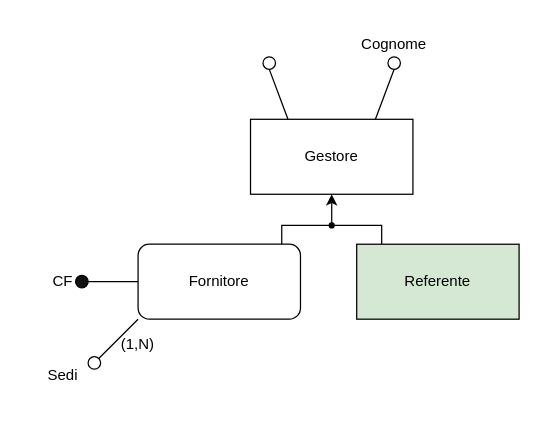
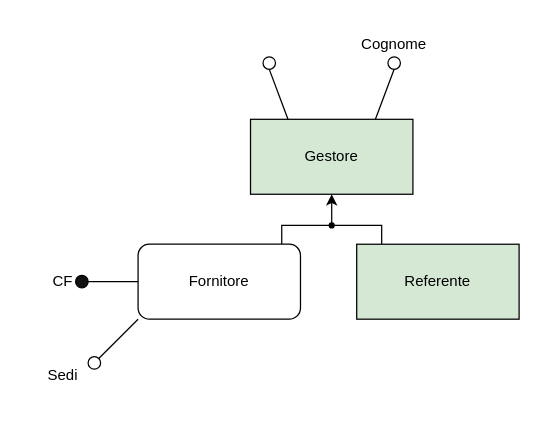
  <mxCell id="0" />
  <mxCell id="1" parent="0" />
- <mxCell id="2" value="Gestore" style="whiteSpace=wrap;html=1;align=center;" vertex="1" parent="1"><mxGeometry x="200" y="95" width="130" height="60" as="geometry" /></mxCell>
+ <mxCell id="2" value="Gestore" style="whiteSpace=wrap;html=1;align=center;fillColor=#d5e8d4;" vertex="1" parent="1"><mxGeometry x="200" y="95" width="130" height="60" as="geometry" /></mxCell>
  <mxCell id="3" value="" style="endArrow=none;html=1;rounded=0;entryX=0.5;entryY=1;entryDx=0;entryDy=0;" edge="1" parent="1" target="5"><mxGeometry width="50" height="50" relative="1" as="geometry"><mxPoint x="230" y="95" as="sourcePoint" /><mxPoint x="230" y="55" as="targetPoint" /></mxGeometry></mxCell>
  <mxCell id="4" value="" style="endArrow=none;html=1;rounded=0;entryX=0.5;entryY=1;entryDx=0;entryDy=0;" edge="1" parent="1" target="6"><mxGeometry width="50" height="50" relative="1" as="geometry"><mxPoint x="300" y="95" as="sourcePoint" /><mxPoint x="310" y="55" as="targetPoint" /></mxGeometry></mxCell>
  <mxCell id="5" value="" style="ellipse;whiteSpace=wrap;html=1;aspect=fixed;" vertex="1" parent="1"><mxGeometry x="210" y="45" width="10" height="10" as="geometry" /></mxCell>
  <mxCell id="6" value="" style="ellipse;whiteSpace=wrap;html=1;aspect=fixed;" vertex="1" parent="1"><mxGeometry x="310" y="45" width="10" height="10" as="geometry" /></mxCell>
  <mxCell id="7" value="Cognome" style="text;html=1;strokeColor=none;fillColor=none;align=center;verticalAlign=middle;whiteSpace=wrap;rounded=0;" vertex="1" parent="1"><mxGeometry x="285" y="20" width="60" height="30" as="geometry" /></mxCell>
  <mxCell id="8" style="edgeStyle=orthogonalEdgeStyle;rounded=0;orthogonalLoop=1;jettySize=auto;html=1;exitX=0.5;exitY=0;exitDx=0;exitDy=0;entryX=0.5;entryY=1;entryDx=0;entryDy=0;" edge="1" parent="1" source="9" target="2"><mxGeometry relative="1" as="geometry" /></mxCell>
  <mxCell id="9" value="" style="verticalAlign=bottom;html=1;ellipse;fillColor=strokeColor;fontFamily=Helvetica;fontSize=11;fontColor=default;" vertex="1" parent="1"><mxGeometry x="263" y="178" width="4" height="4" as="geometry" /></mxCell>
  <mxCell id="10" value="" style="edgeStyle=elbowEdgeStyle;html=1;elbow=vertical;verticalAlign=bottom;endArrow=none;rounded=0;labelBackgroundColor=default;fontFamily=Helvetica;fontSize=11;fontColor=default;startSize=14;shape=connector;" edge="1" source="9" parent="1" target="13"><mxGeometry x="1" relative="1" as="geometry"><mxPoint x="335" y="205" as="targetPoint" /><Array as="points"><mxPoint x="305" y="180" /></Array></mxGeometry></mxCell>
  <mxCell id="11" value="" style="edgeStyle=elbowEdgeStyle;html=1;elbow=vertical;verticalAlign=bottom;endArrow=none;rounded=0;labelBackgroundColor=default;fontFamily=Helvetica;fontSize=11;fontColor=default;startSize=14;shape=connector;" edge="1" source="9" parent="1" target="12"><mxGeometry x="1" relative="1" as="geometry"><mxPoint x="195" y="205" as="targetPoint" /><Array as="points"><mxPoint x="225" y="180" /></Array></mxGeometry></mxCell>
  <mxCell id="12" value="Fornitore" style="whiteSpace=wrap;html=1;align=center;rounded=1;" vertex="1" parent="1"><mxGeometry x="110" y="195" width="130" height="60" as="geometry" /></mxCell>
  <mxCell id="13" value="Referente" style="whiteSpace=wrap;html=1;align=center;fillColor=#d5e8d4;" vertex="1" parent="1"><mxGeometry x="285" y="195" width="130" height="60" as="geometry" /></mxCell>
  <mxCell id="14" value="" style="ellipse;whiteSpace=wrap;html=1;aspect=fixed;fillColor=#121111;" vertex="1" parent="1"><mxGeometry x="60" y="220" width="10" height="10" as="geometry" /></mxCell>
  <mxCell id="15" value="" style="ellipse;whiteSpace=wrap;html=1;aspect=fixed;" vertex="1" parent="1"><mxGeometry x="70" y="285" width="10" height="10" as="geometry" /></mxCell>
  <mxCell id="16" value="" style="endArrow=none;html=1;rounded=0;exitX=1;exitY=0.5;exitDx=0;exitDy=0;" edge="1" parent="1" source="14" target="12"><mxGeometry width="50" height="50" relative="1" as="geometry"><mxPoint x="20" y="235" as="sourcePoint" /><mxPoint x="70" y="185" as="targetPoint" /></mxGeometry></mxCell>
  <mxCell id="17" value="" style="endArrow=none;html=1;rounded=0;exitX=1;exitY=0;exitDx=0;exitDy=0;entryX=0;entryY=1;entryDx=0;entryDy=0;" edge="1" parent="1" source="15" target="12"><mxGeometry width="50" height="50" relative="1" as="geometry"><mxPoint x="80" y="235" as="sourcePoint" /><mxPoint x="120" y="235" as="targetPoint" /></mxGeometry></mxCell>
  <mxCell id="18" value="CF" style="text;html=1;strokeColor=none;fillColor=none;align=center;verticalAlign=middle;whiteSpace=wrap;rounded=0;" vertex="1" parent="1"><mxGeometry x="20" y="210" width="60" height="30" as="geometry" /></mxCell>
  <mxCell id="19" value="Sedi" style="text;html=1;strokeColor=none;fillColor=none;align=center;verticalAlign=middle;whiteSpace=wrap;rounded=0;" vertex="1" parent="1"><mxGeometry x="20" y="285" width="60" height="30" as="geometry" /></mxCell>
- <mxCell id="20" value="(1,N)" style="text;html=1;strokeColor=none;fillColor=none;align=center;verticalAlign=middle;whiteSpace=wrap;rounded=0;" vertex="1" parent="1"><mxGeometry x="90" y="265" width="40" height="20" as="geometry" /></mxCell>
